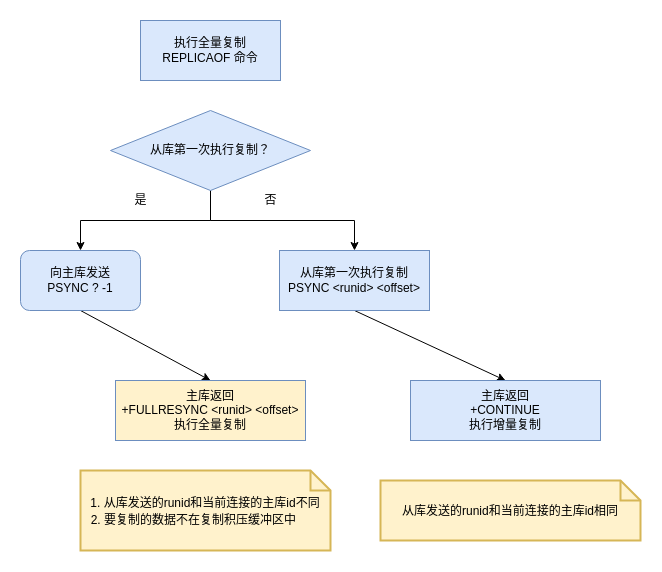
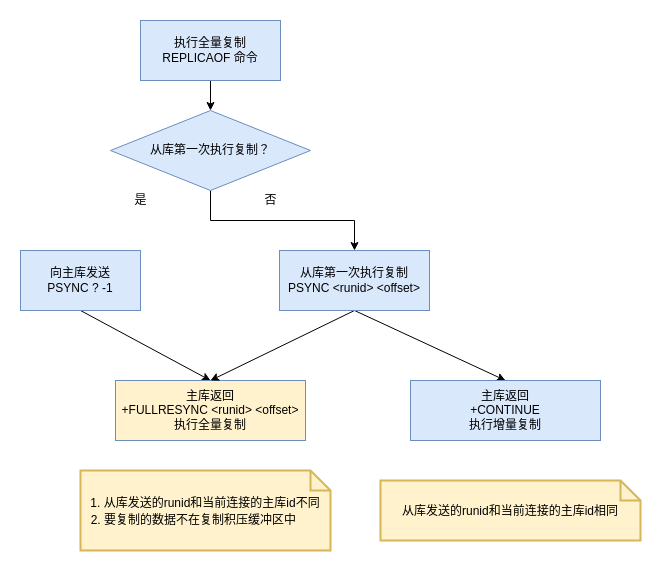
  <mxCell id="0" />
  <mxCell id="1" parent="0" />
+ <mxCell id="2" value="" style="edgeStyle=orthogonalEdgeStyle;rounded=0;orthogonalLoop=1;jettySize=auto;html=1;" parent="1" source="3" target="6" edge="1"><mxGeometry relative="1" as="geometry" /></mxCell>
  <mxCell id="3" value="执行全量复制 REPLICAOF 命令" style="rounded=0;whiteSpace=wrap;html=1;fillColor=#dae8fc;strokeColor=#6c8ebf;" parent="1" vertex="1"><mxGeometry x="140" y="20" width="140" height="60" as="geometry" /></mxCell>
- <mxCell id="4" style="edgeStyle=orthogonalEdgeStyle;rounded=0;orthogonalLoop=1;jettySize=auto;html=1;exitX=0.5;exitY=1;exitDx=0;exitDy=0;" parent="1" source="6" target="8" edge="1"><mxGeometry relative="1" as="geometry" /></mxCell>
  <mxCell id="5" style="edgeStyle=orthogonalEdgeStyle;rounded=0;orthogonalLoop=1;jettySize=auto;html=1;exitX=0.5;exitY=1;exitDx=0;exitDy=0;entryX=0.5;entryY=0;entryDx=0;entryDy=0;" parent="1" source="6" target="12" edge="1"><mxGeometry relative="1" as="geometry" /></mxCell>
  <mxCell id="6" value="从库第一次执行复制？" style="rhombus;whiteSpace=wrap;html=1;fillColor=#dae8fc;strokeColor=#6c8ebf;" parent="1" vertex="1"><mxGeometry x="110" y="110" width="200" height="80" as="geometry" /></mxCell>
  <mxCell id="7" style="rounded=0;orthogonalLoop=1;jettySize=auto;html=1;exitX=0.5;exitY=1;exitDx=0;exitDy=0;entryX=0.5;entryY=0;entryDx=0;entryDy=0;" parent="1" source="8" target="9" edge="1"><mxGeometry relative="1" as="geometry" /></mxCell>
- <mxCell id="8" value="向主库发送&lt;br&gt;PSYNC ? -1" style="whiteSpace=wrap;html=1;fillColor=#dae8fc;strokeColor=#6c8ebf;rounded=1;" parent="1" vertex="1"><mxGeometry x="20" y="250" width="120" height="60" as="geometry" /></mxCell>
+ <mxCell id="8" value="向主库发送&lt;br&gt;PSYNC ? -1" style="rounded=0;whiteSpace=wrap;html=1;fillColor=#dae8fc;strokeColor=#6c8ebf;" parent="1" vertex="1"><mxGeometry x="20" y="250" width="120" height="60" as="geometry" /></mxCell>
  <mxCell id="9" value="主库返回&lt;br&gt;+FULLRESYNC &amp;lt;runid&amp;gt; &amp;lt;offset&amp;gt;&lt;br&gt;执行全量复制" style="rounded=0;whiteSpace=wrap;html=1;fillColor=#fff2cc;strokeColor=#6c8ebf;" parent="1" vertex="1"><mxGeometry x="115" y="380" width="190" height="60" as="geometry" /></mxCell>
+ <mxCell id="10" style="rounded=0;orthogonalLoop=1;jettySize=auto;html=1;exitX=0.5;exitY=1;exitDx=0;exitDy=0;entryX=0.5;entryY=0;entryDx=0;entryDy=0;" parent="1" source="12" target="9" edge="1"><mxGeometry relative="1" as="geometry" /></mxCell>
  <mxCell id="11" style="rounded=0;orthogonalLoop=1;jettySize=auto;html=1;exitX=0.5;exitY=1;exitDx=0;exitDy=0;entryX=0.5;entryY=0;entryDx=0;entryDy=0;" edge="1" parent="1" source="12" target="13"><mxGeometry relative="1" as="geometry" /></mxCell>
  <mxCell id="12" value="从库第一次执行复制&lt;br&gt;PSYNC &amp;lt;runid&amp;gt; &amp;lt;offset&amp;gt;" style="rounded=0;whiteSpace=wrap;html=1;fillColor=#dae8fc;strokeColor=#6c8ebf;" parent="1" vertex="1"><mxGeometry x="279" y="250" width="150" height="60" as="geometry" /></mxCell>
  <mxCell id="13" value="主库返回&lt;br&gt;+&lt;span style=&quot;text-align: justify&quot;&gt;CONTINUE&lt;/span&gt;&lt;br&gt;执行增量复制" style="rounded=0;whiteSpace=wrap;html=1;fillColor=#dae8fc;strokeColor=#6c8ebf;" parent="1" vertex="1"><mxGeometry x="410" y="380" width="190" height="60" as="geometry" /></mxCell>
  <mxCell id="14" value="是" style="text;html=1;align=center;verticalAlign=middle;resizable=0;points=[];autosize=1;strokeColor=none;fillColor=none;" parent="1" vertex="1"><mxGeometry x="125" y="190" width="30" height="20" as="geometry" /></mxCell>
  <mxCell id="15" value="否" style="text;html=1;align=center;verticalAlign=middle;resizable=0;points=[];autosize=1;strokeColor=none;fillColor=none;" parent="1" vertex="1"><mxGeometry x="255" y="190" width="30" height="20" as="geometry" /></mxCell>
  <mxCell id="16" value="&lt;span style=&quot;color: rgb(0 , 0 , 0) ; font-size: 12px&quot;&gt;1. 从库发送的runid和当前连接的主库id不同&lt;/span&gt;&lt;br style=&quot;color: rgb(0 , 0 , 0) ; font-size: 12px&quot;&gt;&lt;span style=&quot;color: rgb(0 , 0 , 0) ; font-size: 12px&quot;&gt;2. 要复制的数据不在复制积压缓冲区中&amp;nbsp; &amp;nbsp; &amp;nbsp; &amp;nbsp;&lt;/span&gt;" style="shape=note;strokeWidth=2;fontSize=14;size=20;whiteSpace=wrap;html=1;fillColor=#fff2cc;strokeColor=#d6b656;fontColor=#666600;" parent="1" vertex="1"><mxGeometry x="80" y="470" width="250" height="80" as="geometry" /></mxCell>
  <mxCell id="17" value="&lt;span style=&quot;color: rgb(0 , 0 , 0) ; font-size: 12px&quot;&gt;从库发送的runid和当前连接的主库id相同&lt;/span&gt;" style="shape=note;strokeWidth=2;fontSize=14;size=20;whiteSpace=wrap;html=1;fillColor=#fff2cc;strokeColor=#d6b656;fontColor=#666600;" parent="1" vertex="1"><mxGeometry x="380" y="480" width="260" height="60" as="geometry" /></mxCell>
